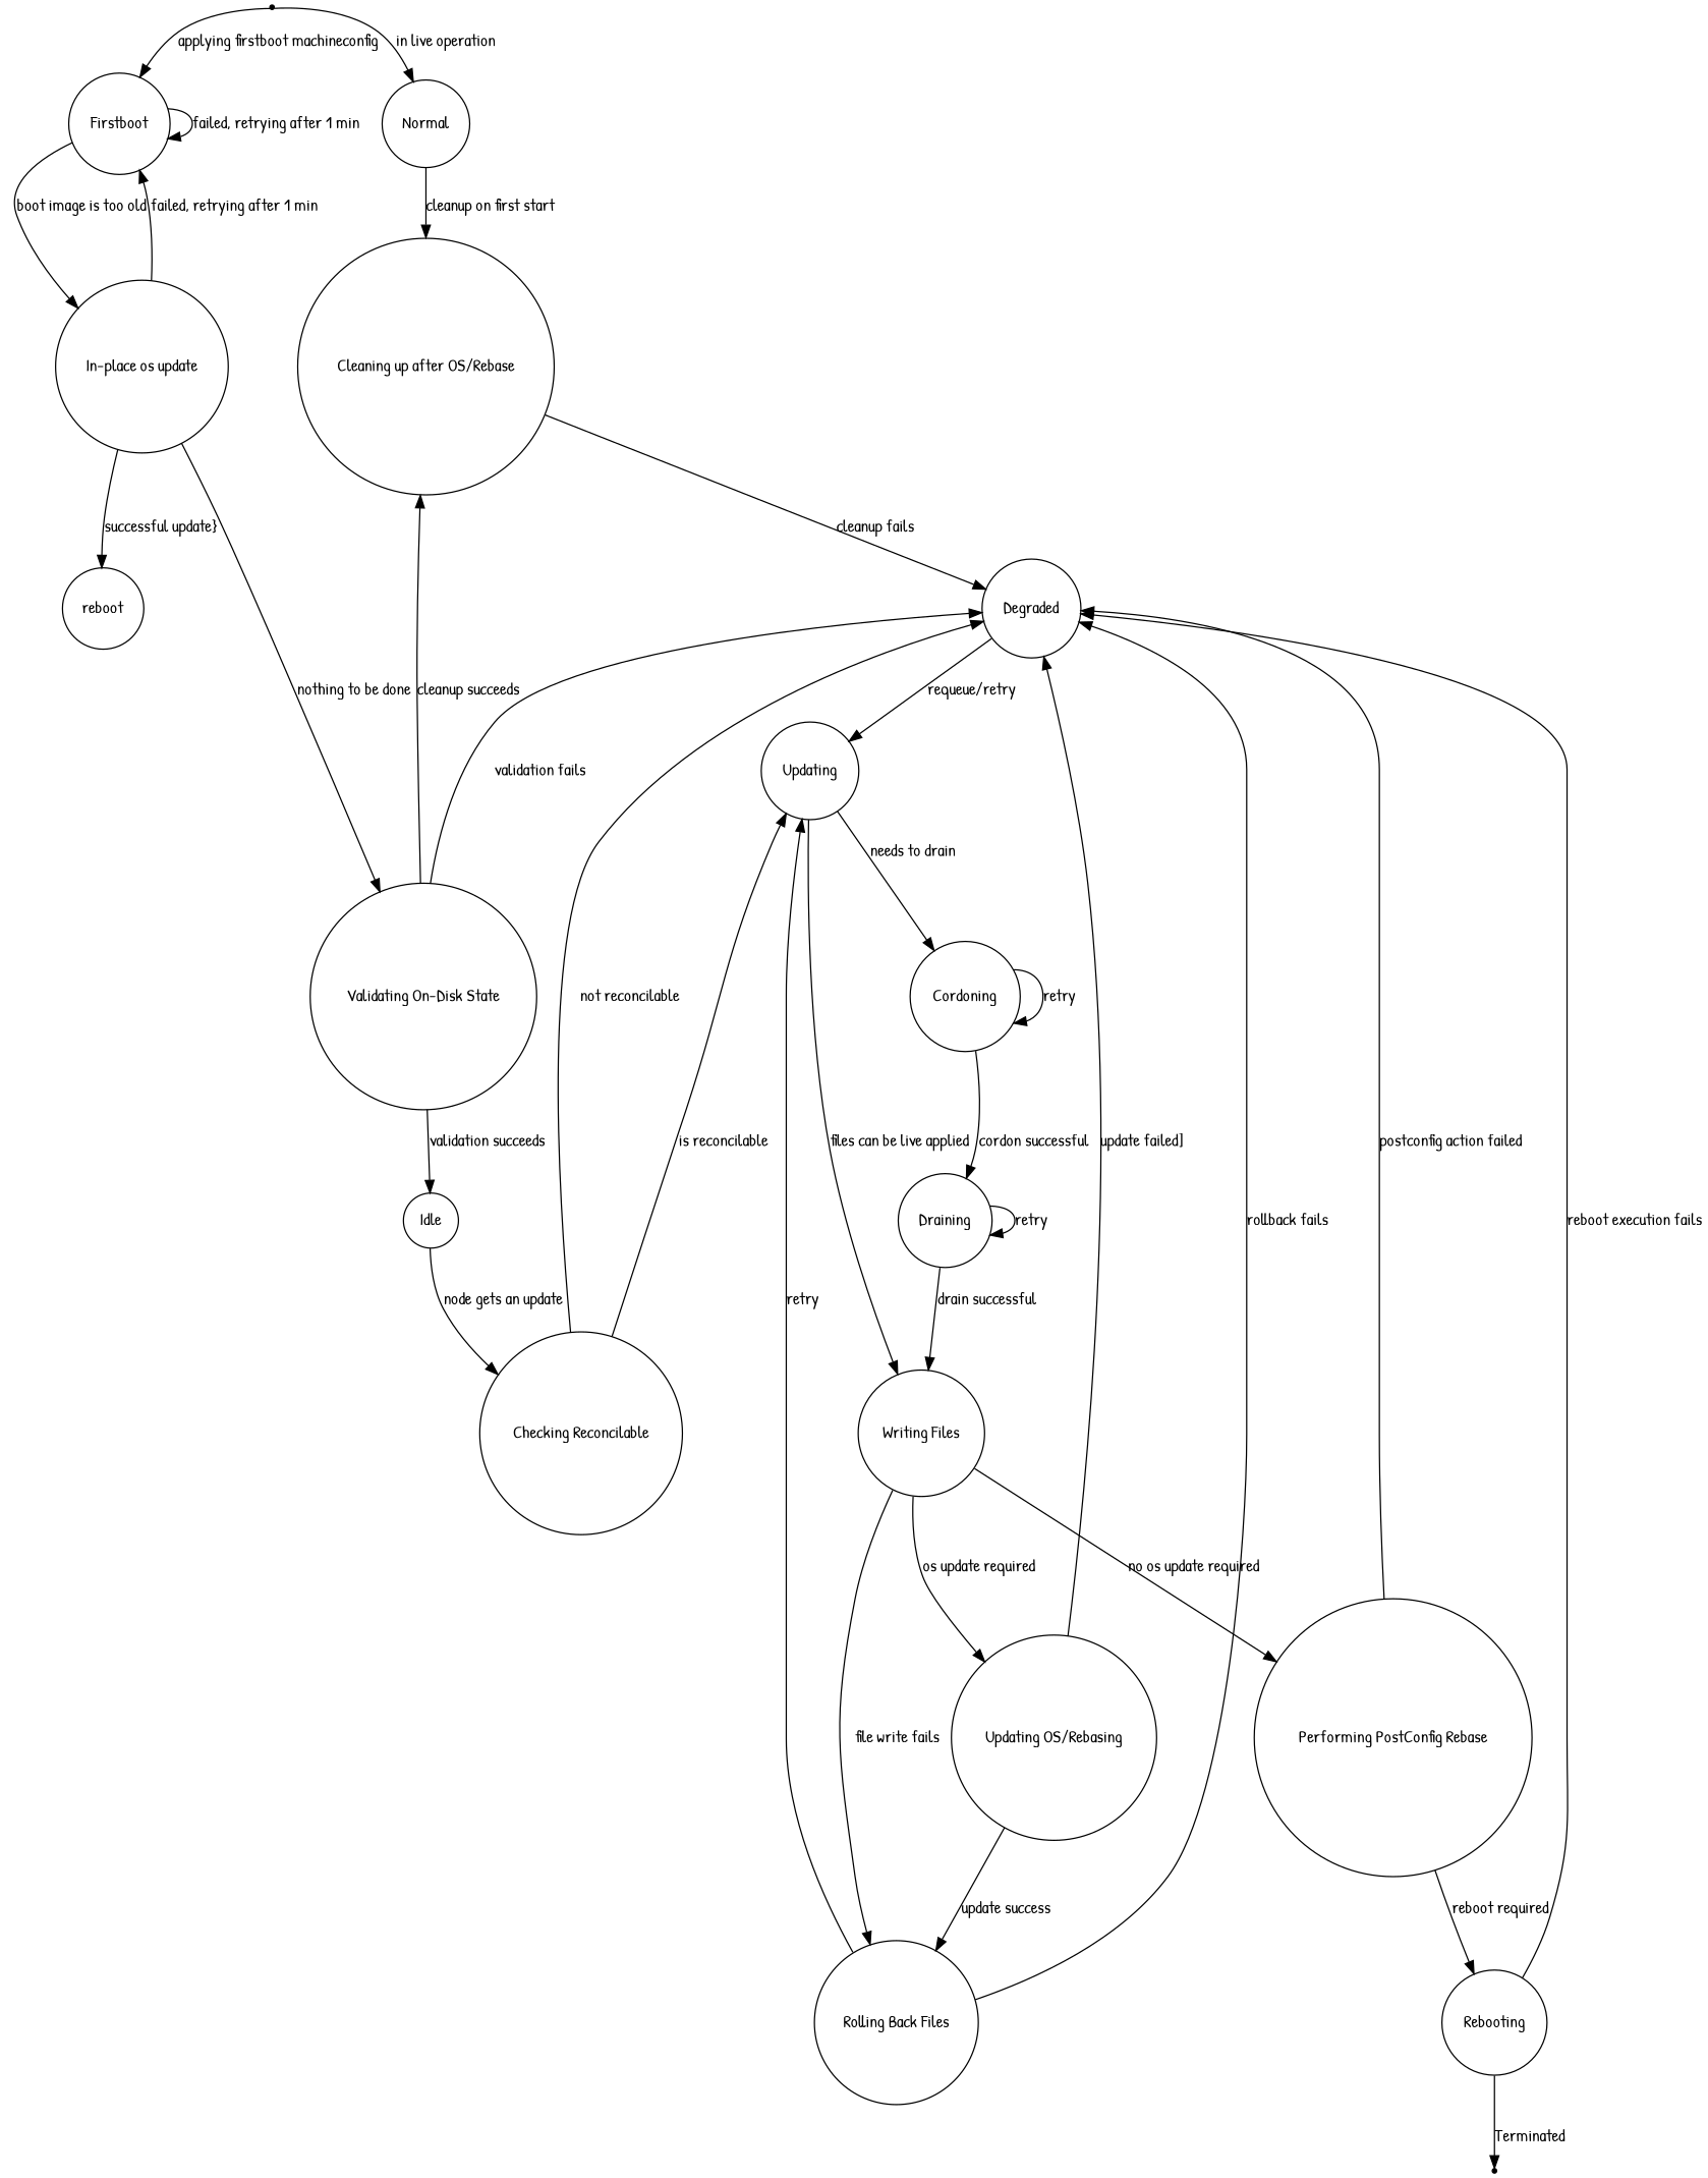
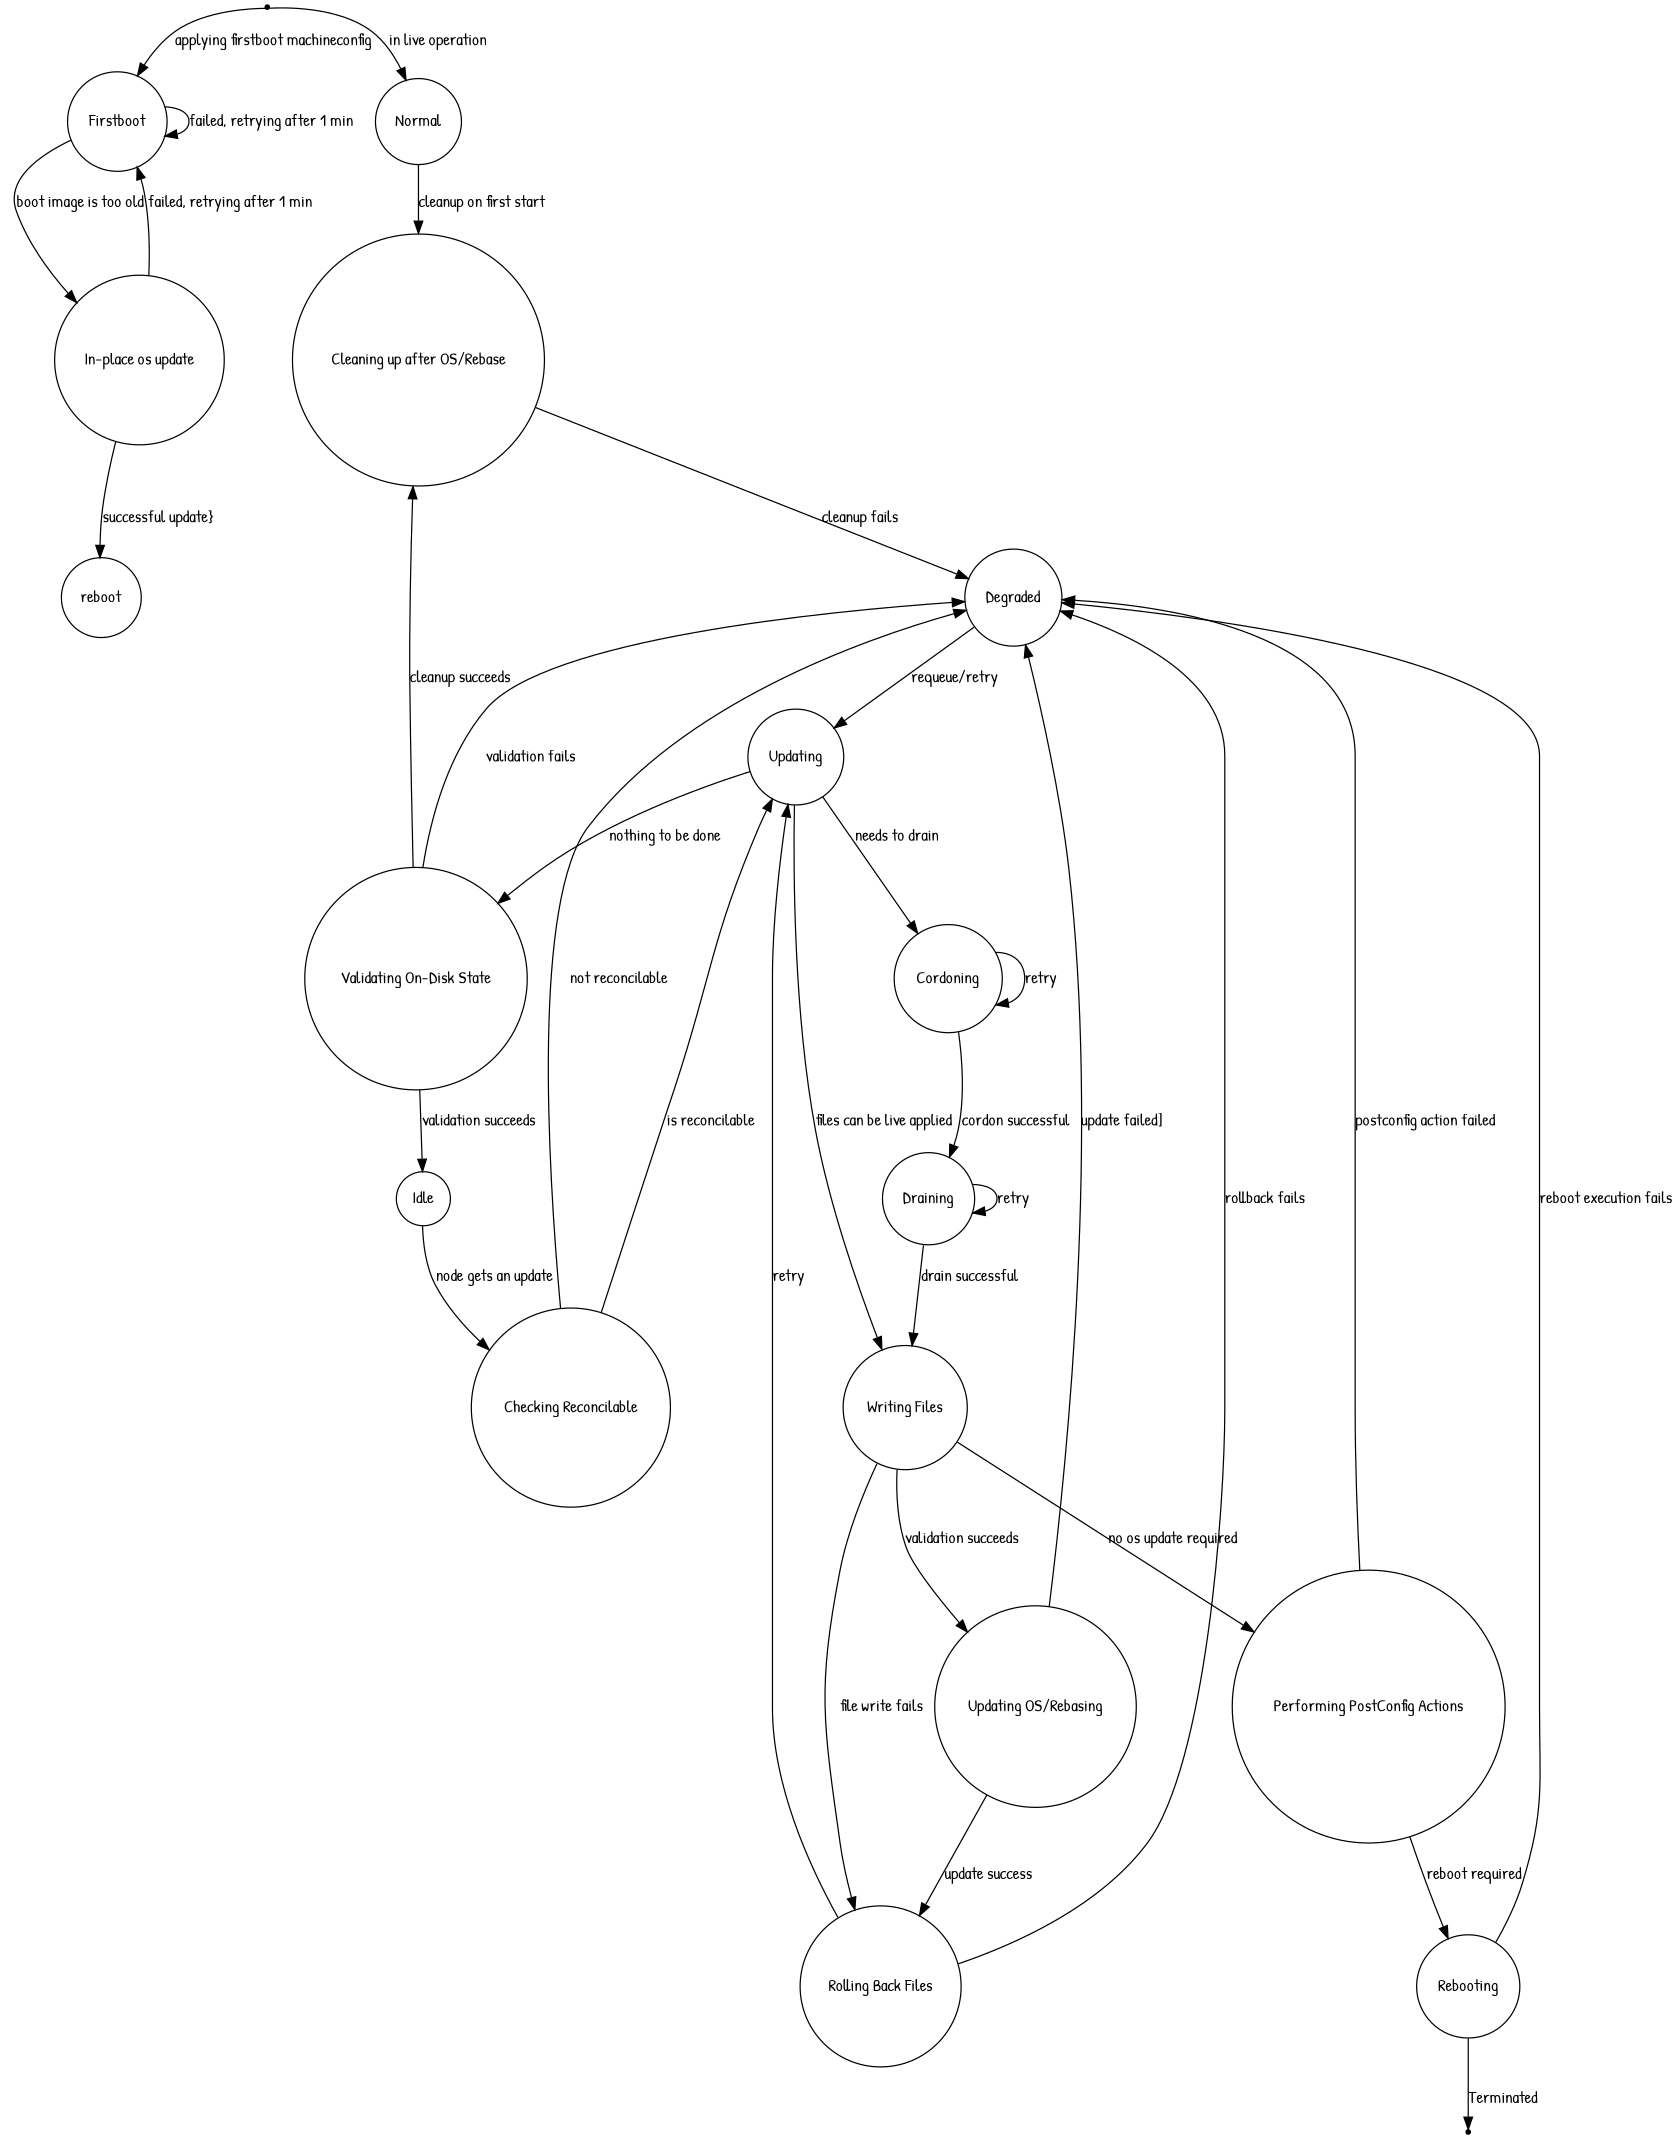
  digraph {
    fontname="Patrick Hand"
    node [fontname="Patrick Hand" shape=circle]
    edge [fontname="Patrick Hand"]
    ENTRY [shape=point]
    n2 [label=Normal]
    n3 [label=Firstboot]
    n4 [label="Cleaning up after OS/Rebase"]
    n5 [label="In-place os update"]
    EXIT [shape=point]
    n7 [label=Degraded]
    reboot
    n9 [label=Updating]
    n10 [label="Validating On-Disk State"]
    n11 [label="Writing Files"]
    n12 [label=Cordoning]
    n13 [label=Idle]
    n14 [label="Checking Reconcilable"]
    n15 [label="Updating OS/Rebasing"]
    n16 [label="Rolling Back Files"]
-   n17 [label="Performing PostConfig Rebase"]
+   n17 [label="Performing PostConfig Actions"]
    n18 [label=Draining]
    n19 [label=Rebooting]
    ENTRY -> n2 [label="in live operation"]
    ENTRY -> n3 [label="applying firstboot machineconfig"]
    n2 -> n4 [label="cleanup on first start"]
    n3 -> n3 [label="failed, retrying after 1 min"]
    n3 -> n5 [label="boot image is too old"]
    n4 -> n7 [label="cleanup fails"]
    n5 -> n3 [label="failed, retrying after 1 min"]
    n5 -> reboot [label="successful update}"]
    n7 -> n9 [label="requeue/retry"]
-   n5 -> n10 [label="nothing to be done"]
+   n9 -> n10 [label="nothing to be done"]
    n9 -> n11 [label="files can be live applied"]
    n9 -> n12 [label="needs to drain"]
    n10 -> n4 [label="cleanup succeeds"]
    n10 -> n7 [label="validation fails"]
    n10 -> n13 [label="validation succeeds"]
-   n11 -> n15 [label="os update required"]
+   n11 -> n15 [label="validation succeeds"]
    n11 -> n16 [label="file write fails"]
    n11 -> n17 [label="no os update required"]
    n12 -> n12 [label=retry]
    n12 -> n18 [label="cordon successful"]
    n13 -> n14 [label="node gets an update"]
    n14 -> n7 [label="not reconcilable"]
    n14 -> n9 [label="is reconcilable"]
    n15 -> n7 [label="update failed]"]
    n15 -> n16 [label="update success"]
    n16 -> n7 [label="rollback fails"]
    n16 -> n9 [label=retry]
    n17 -> n7 [label="postconfig action failed"]
    n17 -> n19 [label="reboot required"]
    n18 -> n11 [label="drain successful"]
    n18 -> n18 [label=retry]
    n19 -> EXIT [label=Terminated]
    n19 -> n7 [label="reboot execution fails"]
  }
